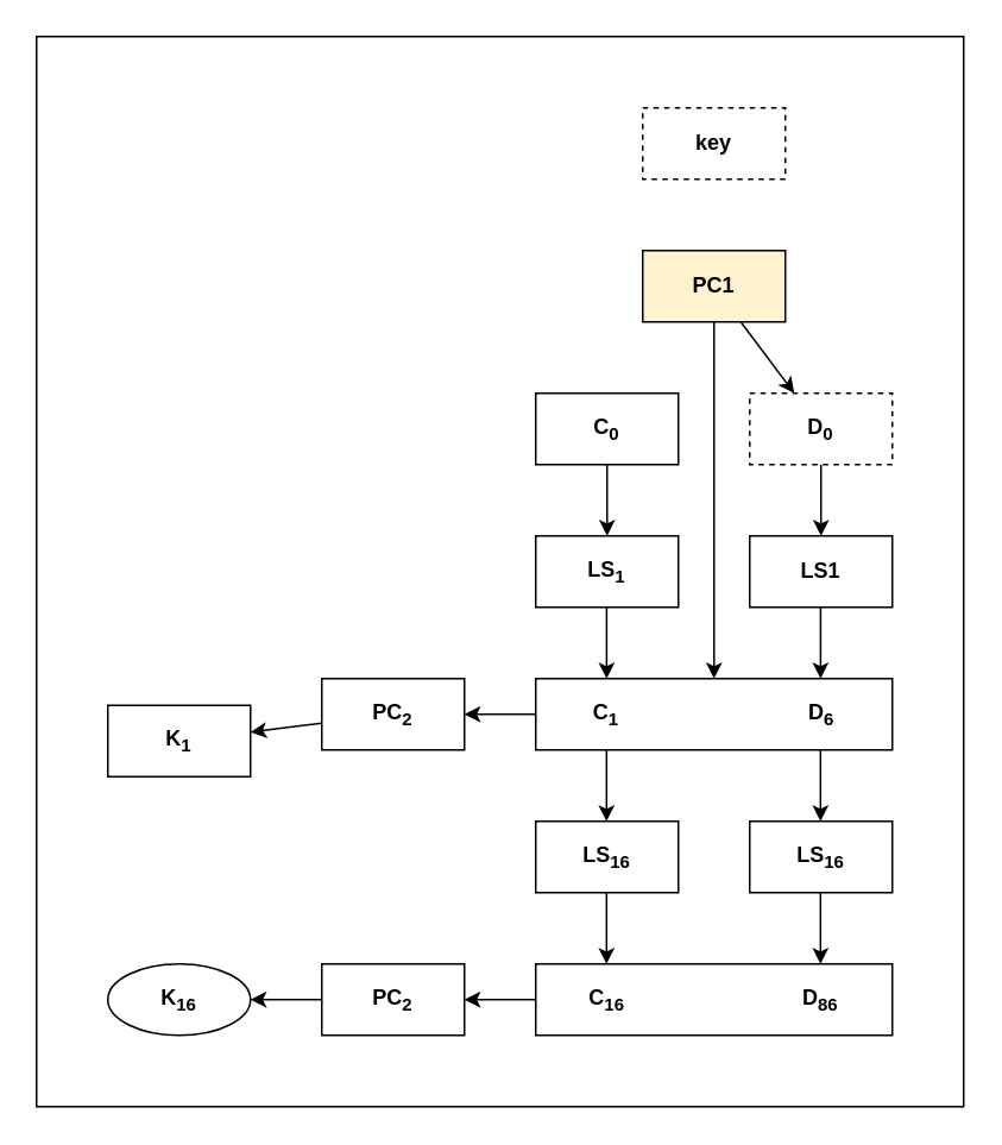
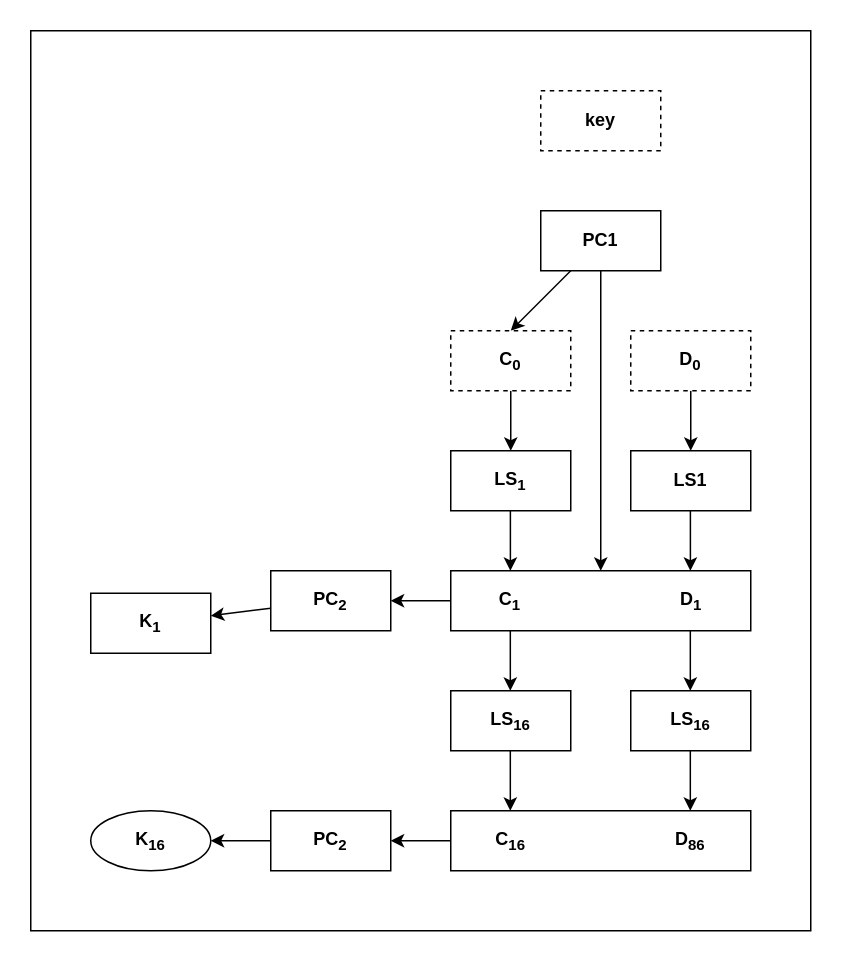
  <mxCell id="0" />
  <mxCell id="1" parent="0" />
  <mxCell id="2" value="" style="rounded=0;whiteSpace=wrap;html=1;" vertex="1" parent="1"><mxGeometry x="20" y="20" width="520" height="600" as="geometry" /></mxCell>
  <mxCell id="3" value="key" style="rounded=0;whiteSpace=wrap;html=1;fontStyle=1;dashed=1;" vertex="1" parent="1"><mxGeometry x="360" y="60" width="80" height="40" as="geometry" /></mxCell>
- <mxCell id="4" style="rounded=0;orthogonalLoop=1;jettySize=auto;html=1;fontStyle=1;" edge="1" parent="1" source="6" target="8"><mxGeometry relative="1" as="geometry" /></mxCell>
+ <mxCell id="4" style="rounded=0;orthogonalLoop=1;jettySize=auto;html=1;entryX=0.5;entryY=0;entryDx=0;entryDy=0;fontStyle=1" edge="1" parent="1" source="6" target="10"><mxGeometry relative="1" as="geometry" /></mxCell>
  <mxCell id="5" style="edgeStyle=none;rounded=0;orthogonalLoop=1;jettySize=auto;html=1;fontStyle=1;" edge="1" parent="1" source="6" target="14"><mxGeometry relative="1" as="geometry" /></mxCell>
- <mxCell id="6" value="PC1" style="rounded=0;whiteSpace=wrap;html=1;fontStyle=1;fillColor=#fff2cc;" vertex="1" parent="1"><mxGeometry x="360" y="140" width="80" height="40" as="geometry" /></mxCell>
+ <mxCell id="6" value="PC1" style="rounded=0;whiteSpace=wrap;html=1;fontStyle=1" vertex="1" parent="1"><mxGeometry x="360" y="140" width="80" height="40" as="geometry" /></mxCell>
  <mxCell id="7" style="edgeStyle=none;rounded=0;orthogonalLoop=1;jettySize=auto;html=1;entryX=0.5;entryY=0;entryDx=0;entryDy=0;fontStyle=1" edge="1" parent="1" source="8" target="12"><mxGeometry relative="1" as="geometry" /></mxCell>
  <mxCell id="8" value="D&lt;sub&gt;0&lt;/sub&gt;" style="rounded=0;whiteSpace=wrap;html=1;fontStyle=1;dashed=1;" vertex="1" parent="1"><mxGeometry x="420" y="220" width="80" height="40" as="geometry" /></mxCell>
  <mxCell id="9" style="edgeStyle=none;rounded=0;orthogonalLoop=1;jettySize=auto;html=1;entryX=0.5;entryY=0;entryDx=0;entryDy=0;fontStyle=1" edge="1" parent="1" source="10" target="11"><mxGeometry relative="1" as="geometry" /></mxCell>
- <mxCell id="10" value="C&lt;sub&gt;0&lt;/sub&gt;" style="rounded=0;whiteSpace=wrap;html=1;fontStyle=1" vertex="1" parent="1"><mxGeometry x="300" y="220" width="80" height="40" as="geometry" /></mxCell>
+ <mxCell id="10" value="C&lt;sub&gt;0&lt;/sub&gt;" style="rounded=0;whiteSpace=wrap;html=1;fontStyle=1;dashed=1;" vertex="1" parent="1"><mxGeometry x="300" y="220" width="80" height="40" as="geometry" /></mxCell>
  <mxCell id="11" value="LS&lt;sub&gt;1&lt;/sub&gt;" style="rounded=0;whiteSpace=wrap;html=1;fontStyle=1" vertex="1" parent="1"><mxGeometry x="300" y="300" width="80" height="40" as="geometry" /></mxCell>
  <mxCell id="12" value="LS1" style="rounded=0;whiteSpace=wrap;html=1;fontStyle=1" vertex="1" parent="1"><mxGeometry x="420" y="300" width="80" height="40" as="geometry" /></mxCell>
  <mxCell id="13" style="edgeStyle=none;rounded=0;orthogonalLoop=1;jettySize=auto;html=1;entryX=1;entryY=0.5;entryDx=0;entryDy=0;fontStyle=1" edge="1" parent="1" source="14" target="20"><mxGeometry relative="1" as="geometry" /></mxCell>
- <mxCell id="14" value="C&lt;sub&gt;1&lt;/sub&gt;&amp;nbsp; &amp;nbsp; &amp;nbsp; &amp;nbsp; &amp;nbsp; &amp;nbsp; &amp;nbsp; &amp;nbsp; &amp;nbsp; &amp;nbsp; &amp;nbsp; &amp;nbsp; &amp;nbsp; &amp;nbsp; &amp;nbsp; &amp;nbsp; D&lt;sub&gt;6&lt;/sub&gt;" style="rounded=0;whiteSpace=wrap;html=1;fontStyle=1" vertex="1" parent="1"><mxGeometry x="300" y="380" width="200" height="40" as="geometry" /></mxCell>
+ <mxCell id="14" value="C&lt;sub&gt;1&lt;/sub&gt;&amp;nbsp; &amp;nbsp; &amp;nbsp; &amp;nbsp; &amp;nbsp; &amp;nbsp; &amp;nbsp; &amp;nbsp; &amp;nbsp; &amp;nbsp; &amp;nbsp; &amp;nbsp; &amp;nbsp; &amp;nbsp; &amp;nbsp; &amp;nbsp; D&lt;sub&gt;1&lt;/sub&gt;" style="rounded=0;whiteSpace=wrap;html=1;fontStyle=1" vertex="1" parent="1"><mxGeometry x="300" y="380" width="200" height="40" as="geometry" /></mxCell>
  <mxCell id="15" value="LS&lt;sub&gt;16&lt;/sub&gt;" style="rounded=0;whiteSpace=wrap;html=1;fontStyle=1" vertex="1" parent="1"><mxGeometry x="300" y="460" width="80" height="40" as="geometry" /></mxCell>
  <mxCell id="16" value="LS&lt;sub&gt;16&lt;/sub&gt;" style="rounded=0;whiteSpace=wrap;html=1;fontStyle=1" vertex="1" parent="1"><mxGeometry x="420" y="460" width="80" height="40" as="geometry" /></mxCell>
  <mxCell id="17" style="edgeStyle=none;rounded=0;orthogonalLoop=1;jettySize=auto;html=1;fontStyle=1" edge="1" parent="1" source="18" target="24"><mxGeometry relative="1" as="geometry" /></mxCell>
  <mxCell id="18" value="C&lt;sub&gt;16&lt;/sub&gt;&amp;nbsp;&amp;nbsp;&amp;nbsp;&amp;nbsp;&amp;nbsp;&amp;nbsp;&amp;nbsp;&amp;nbsp;&amp;nbsp;&amp;nbsp;&amp;nbsp;&amp;nbsp;&amp;nbsp;&amp;nbsp;&amp;nbsp;&amp;nbsp;&amp;nbsp;&amp;nbsp;&amp;nbsp;&amp;nbsp;&amp;nbsp;&amp;nbsp;&amp;nbsp;&amp;nbsp;&amp;nbsp;&amp;nbsp;&amp;nbsp;&amp;nbsp;&amp;nbsp; D&lt;sub&gt;86&lt;/sub&gt;" style="rounded=0;whiteSpace=wrap;html=1;fontStyle=1" vertex="1" parent="1"><mxGeometry x="300" y="540" width="200" height="40" as="geometry" /></mxCell>
  <mxCell id="19" style="edgeStyle=none;rounded=0;orthogonalLoop=1;jettySize=auto;html=1;fontStyle=1" edge="1" parent="1" source="20" target="21"><mxGeometry relative="1" as="geometry" /></mxCell>
  <mxCell id="20" value="PC&lt;sub&gt;2&lt;/sub&gt;" style="rounded=0;whiteSpace=wrap;html=1;fontStyle=1" vertex="1" parent="1"><mxGeometry x="180" y="380" width="80" height="40" as="geometry" /></mxCell>
  <mxCell id="21" value="K&lt;sub&gt;1&lt;/sub&gt;" style="rounded=0;whiteSpace=wrap;html=1;fontStyle=1" vertex="1" parent="1"><mxGeometry x="60" y="395" width="80" height="40" as="geometry" /></mxCell>
  <mxCell id="22" value="K&lt;sub&gt;16&lt;/sub&gt;" style="ellipse;whiteSpace=wrap;html=1;fontStyle=1;" vertex="1" parent="1"><mxGeometry x="60" y="540" width="80" height="40" as="geometry" /></mxCell>
  <mxCell id="23" style="edgeStyle=none;rounded=0;orthogonalLoop=1;jettySize=auto;html=1;fontStyle=1" edge="1" parent="1" source="24" target="22"><mxGeometry relative="1" as="geometry" /></mxCell>
  <mxCell id="24" value="PC&lt;sub&gt;2&lt;/sub&gt;" style="rounded=0;whiteSpace=wrap;html=1;fontStyle=1" vertex="1" parent="1"><mxGeometry x="180" y="540" width="80" height="40" as="geometry" /></mxCell>
  <mxCell id="25" style="edgeStyle=none;rounded=0;orthogonalLoop=1;jettySize=auto;html=1;entryX=0.5;entryY=0;entryDx=0;entryDy=0;fontStyle=1" edge="1" parent="1"><mxGeometry relative="1" as="geometry"><mxPoint x="339.76" y="340" as="sourcePoint" /><mxPoint x="339.76" y="380" as="targetPoint" /></mxGeometry></mxCell>
  <mxCell id="26" style="edgeStyle=none;rounded=0;orthogonalLoop=1;jettySize=auto;html=1;entryX=0.5;entryY=0;entryDx=0;entryDy=0;fontStyle=1" edge="1" parent="1"><mxGeometry relative="1" as="geometry"><mxPoint x="459.76" y="340" as="sourcePoint" /><mxPoint x="459.76" y="380" as="targetPoint" /></mxGeometry></mxCell>
  <mxCell id="27" style="edgeStyle=none;rounded=0;orthogonalLoop=1;jettySize=auto;html=1;entryX=0.5;entryY=0;entryDx=0;entryDy=0;fontStyle=1" edge="1" parent="1"><mxGeometry x="1" y="-63" relative="1" as="geometry"><mxPoint x="339.71" y="420" as="sourcePoint" /><mxPoint x="339.71" y="460" as="targetPoint" /><mxPoint x="43" y="60" as="offset" /></mxGeometry></mxCell>
  <mxCell id="28" style="edgeStyle=none;rounded=0;orthogonalLoop=1;jettySize=auto;html=1;entryX=0.5;entryY=0;entryDx=0;entryDy=0;fontStyle=1" edge="1" parent="1"><mxGeometry relative="1" as="geometry"><mxPoint x="459.71" y="420" as="sourcePoint" /><mxPoint x="459.71" y="460" as="targetPoint" /></mxGeometry></mxCell>
  <mxCell id="29" style="edgeStyle=none;rounded=0;orthogonalLoop=1;jettySize=auto;html=1;entryX=0.5;entryY=0;entryDx=0;entryDy=0;fontStyle=1" edge="1" parent="1"><mxGeometry x="1" y="-63" relative="1" as="geometry"><mxPoint x="339.71" y="500" as="sourcePoint" /><mxPoint x="339.71" y="540" as="targetPoint" /><mxPoint x="43" y="60" as="offset" /></mxGeometry></mxCell>
  <mxCell id="30" style="edgeStyle=none;rounded=0;orthogonalLoop=1;jettySize=auto;html=1;entryX=0.5;entryY=0;entryDx=0;entryDy=0;fontStyle=1" edge="1" parent="1"><mxGeometry x="1" y="-63" relative="1" as="geometry"><mxPoint x="459.71" y="500" as="sourcePoint" /><mxPoint x="459.71" y="540" as="targetPoint" /><mxPoint x="43" y="60" as="offset" /></mxGeometry></mxCell>
